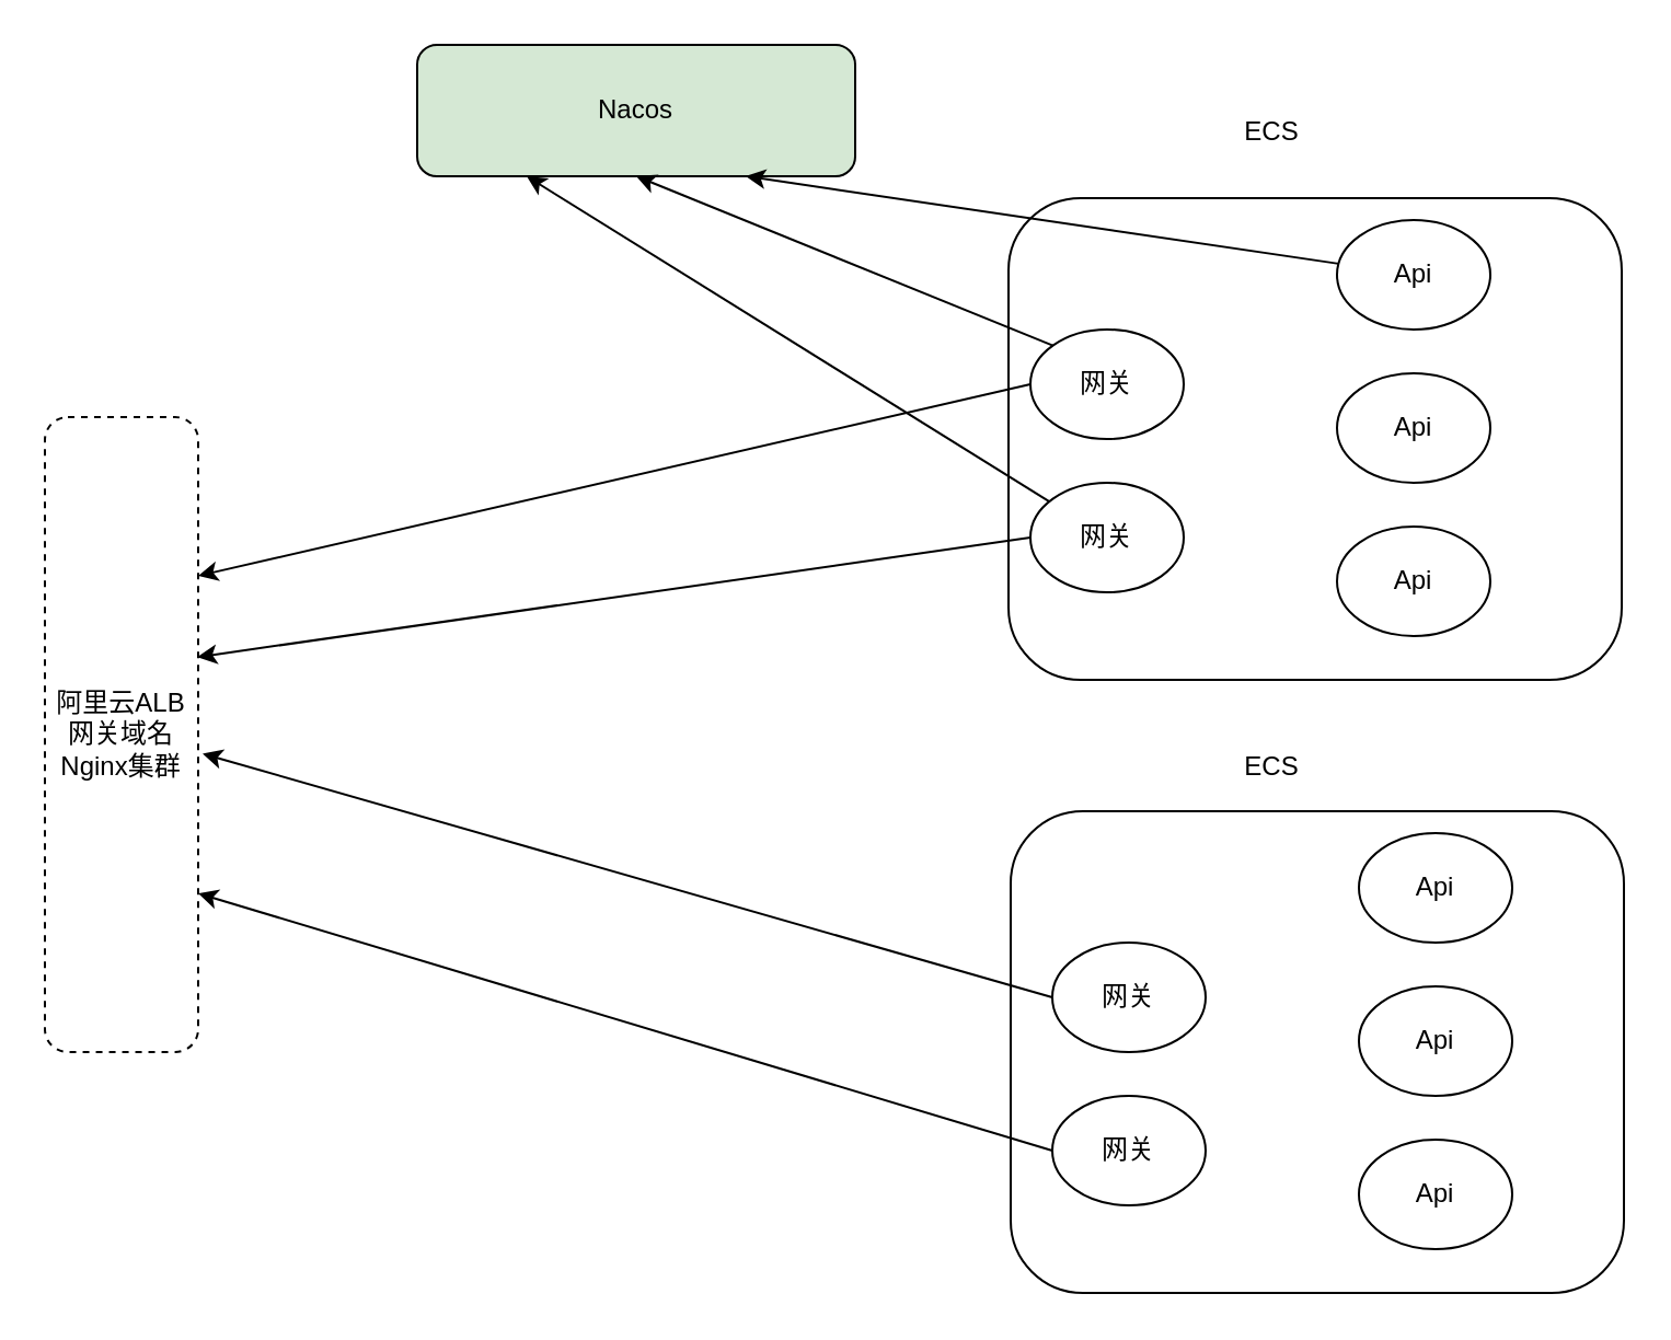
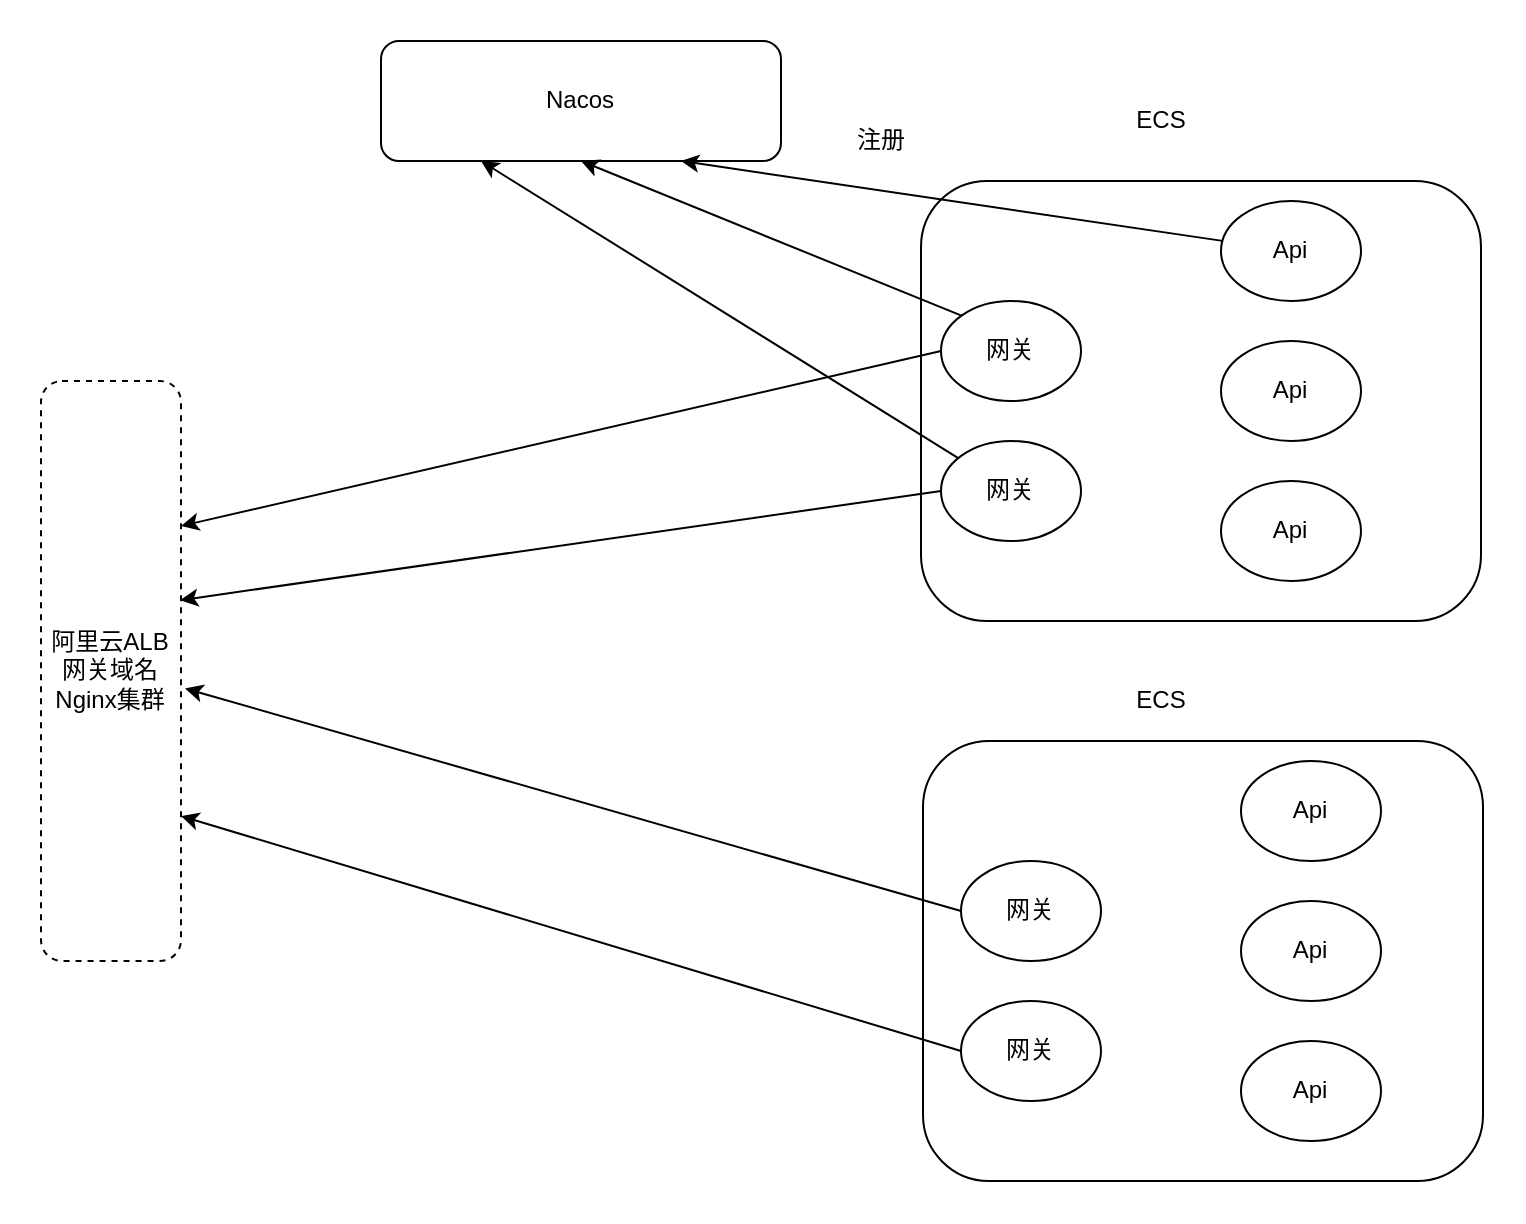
  <mxCell id="0" />
  <mxCell id="1" parent="0" />
  <mxCell id="2" value="阿里云ALB&lt;br&gt;网关域名&lt;br&gt;Nginx集群" style="rounded=1;whiteSpace=wrap;html=1;dashed=1;" vertex="1" parent="1"><mxGeometry x="20" y="190" width="70" height="290" as="geometry" /></mxCell>
- <mxCell id="3" value="Nacos" style="rounded=1;whiteSpace=wrap;html=1;fillColor=#d5e8d4;" vertex="1" parent="1"><mxGeometry x="190" y="20" width="200" height="60" as="geometry" /></mxCell>
+ <mxCell id="3" value="Nacos" style="rounded=1;whiteSpace=wrap;html=1;" vertex="1" parent="1"><mxGeometry x="190" y="20" width="200" height="60" as="geometry" /></mxCell>
  <mxCell id="4" value="" style="rounded=1;whiteSpace=wrap;html=1;" vertex="1" parent="1"><mxGeometry x="460" y="90" width="280" height="220" as="geometry" /></mxCell>
  <mxCell id="5" value="网关" style="ellipse;whiteSpace=wrap;html=1;" vertex="1" parent="1"><mxGeometry x="470" y="150" width="70" height="50" as="geometry" /></mxCell>
  <mxCell id="6" value="网关" style="ellipse;whiteSpace=wrap;html=1;" vertex="1" parent="1"><mxGeometry x="470" y="220" width="70" height="50" as="geometry" /></mxCell>
  <mxCell id="7" value="Api" style="ellipse;whiteSpace=wrap;html=1;" vertex="1" parent="1"><mxGeometry x="610" y="240" width="70" height="50" as="geometry" /></mxCell>
  <mxCell id="8" value="Api" style="ellipse;whiteSpace=wrap;html=1;" vertex="1" parent="1"><mxGeometry x="610" y="170" width="70" height="50" as="geometry" /></mxCell>
  <mxCell id="9" value="Api" style="ellipse;whiteSpace=wrap;html=1;" vertex="1" parent="1"><mxGeometry x="610" y="100" width="70" height="50" as="geometry" /></mxCell>
  <mxCell id="10" value="" style="endArrow=classic;html=1;rounded=0;entryX=0.5;entryY=1;entryDx=0;entryDy=0;exitX=0;exitY=0;exitDx=0;exitDy=0;" edge="1" parent="1" source="5" target="3"><mxGeometry width="50" height="50" relative="1" as="geometry"><mxPoint x="360" y="360" as="sourcePoint" /><mxPoint x="410" y="310" as="targetPoint" /></mxGeometry></mxCell>
  <mxCell id="11" value="" style="endArrow=classic;html=1;rounded=0;" edge="1" parent="1" source="6"><mxGeometry width="50" height="50" relative="1" as="geometry"><mxPoint x="490.251" y="167.322" as="sourcePoint" /><mxPoint x="240" y="80" as="targetPoint" /></mxGeometry></mxCell>
  <mxCell id="12" value="" style="endArrow=classic;html=1;rounded=0;entryX=0.75;entryY=1;entryDx=0;entryDy=0;" edge="1" parent="1" source="9" target="3"><mxGeometry width="50" height="50" relative="1" as="geometry"><mxPoint x="360" y="130" as="sourcePoint" /><mxPoint x="410" y="80" as="targetPoint" /></mxGeometry></mxCell>
+ <mxCell id="13" value="注册" style="text;html=1;align=center;verticalAlign=middle;resizable=0;points=[];autosize=1;strokeColor=none;fillColor=none;" vertex="1" parent="1"><mxGeometry x="415" y="55" width="50" height="30" as="geometry" /></mxCell>
  <mxCell id="14" value="" style="rounded=1;whiteSpace=wrap;html=1;" vertex="1" parent="1"><mxGeometry x="461" y="370" width="280" height="220" as="geometry" /></mxCell>
  <mxCell id="15" value="网关" style="ellipse;whiteSpace=wrap;html=1;" vertex="1" parent="1"><mxGeometry x="480" y="430" width="70" height="50" as="geometry" /></mxCell>
  <mxCell id="16" value="网关" style="ellipse;whiteSpace=wrap;html=1;" vertex="1" parent="1"><mxGeometry x="480" y="500" width="70" height="50" as="geometry" /></mxCell>
  <mxCell id="17" value="Api" style="ellipse;whiteSpace=wrap;html=1;" vertex="1" parent="1"><mxGeometry x="620" y="520" width="70" height="50" as="geometry" /></mxCell>
  <mxCell id="18" value="Api" style="ellipse;whiteSpace=wrap;html=1;" vertex="1" parent="1"><mxGeometry x="620" y="450" width="70" height="50" as="geometry" /></mxCell>
  <mxCell id="19" value="Api" style="ellipse;whiteSpace=wrap;html=1;" vertex="1" parent="1"><mxGeometry x="620" y="380" width="70" height="50" as="geometry" /></mxCell>
  <mxCell id="20" value="ECS" style="text;html=1;align=center;verticalAlign=middle;resizable=0;points=[];autosize=1;strokeColor=none;fillColor=none;" vertex="1" parent="1"><mxGeometry x="555" y="45" width="50" height="30" as="geometry" /></mxCell>
  <mxCell id="21" value="ECS" style="text;html=1;align=center;verticalAlign=middle;resizable=0;points=[];autosize=1;strokeColor=none;fillColor=none;" vertex="1" parent="1"><mxGeometry x="555" y="335" width="50" height="30" as="geometry" /></mxCell>
  <mxCell id="22" value="" style="endArrow=classic;html=1;rounded=0;entryX=1;entryY=0.25;entryDx=0;entryDy=0;exitX=0;exitY=0.5;exitDx=0;exitDy=0;" edge="1" parent="1" source="5" target="2"><mxGeometry width="50" height="50" relative="1" as="geometry"><mxPoint x="360" y="360" as="sourcePoint" /><mxPoint x="410" y="310" as="targetPoint" /></mxGeometry></mxCell>
  <mxCell id="23" value="" style="endArrow=classic;html=1;rounded=0;entryX=0.994;entryY=0.378;entryDx=0;entryDy=0;entryPerimeter=0;exitX=0;exitY=0.5;exitDx=0;exitDy=0;" edge="1" parent="1" source="6" target="2"><mxGeometry width="50" height="50" relative="1" as="geometry"><mxPoint x="210" y="400" as="sourcePoint" /><mxPoint x="260" y="350" as="targetPoint" /></mxGeometry></mxCell>
  <mxCell id="24" value="" style="endArrow=classic;html=1;rounded=0;exitX=0;exitY=0.5;exitDx=0;exitDy=0;entryX=1.029;entryY=0.53;entryDx=0;entryDy=0;entryPerimeter=0;" edge="1" parent="1" source="15" target="2"><mxGeometry width="50" height="50" relative="1" as="geometry"><mxPoint x="170" y="450" as="sourcePoint" /><mxPoint x="220" y="400" as="targetPoint" /></mxGeometry></mxCell>
  <mxCell id="25" value="" style="endArrow=classic;html=1;rounded=0;exitX=0;exitY=0.5;exitDx=0;exitDy=0;entryX=1;entryY=0.75;entryDx=0;entryDy=0;" edge="1" parent="1" source="16" target="2"><mxGeometry width="50" height="50" relative="1" as="geometry"><mxPoint x="200" y="500" as="sourcePoint" /><mxPoint x="100" y="420" as="targetPoint" /></mxGeometry></mxCell>
